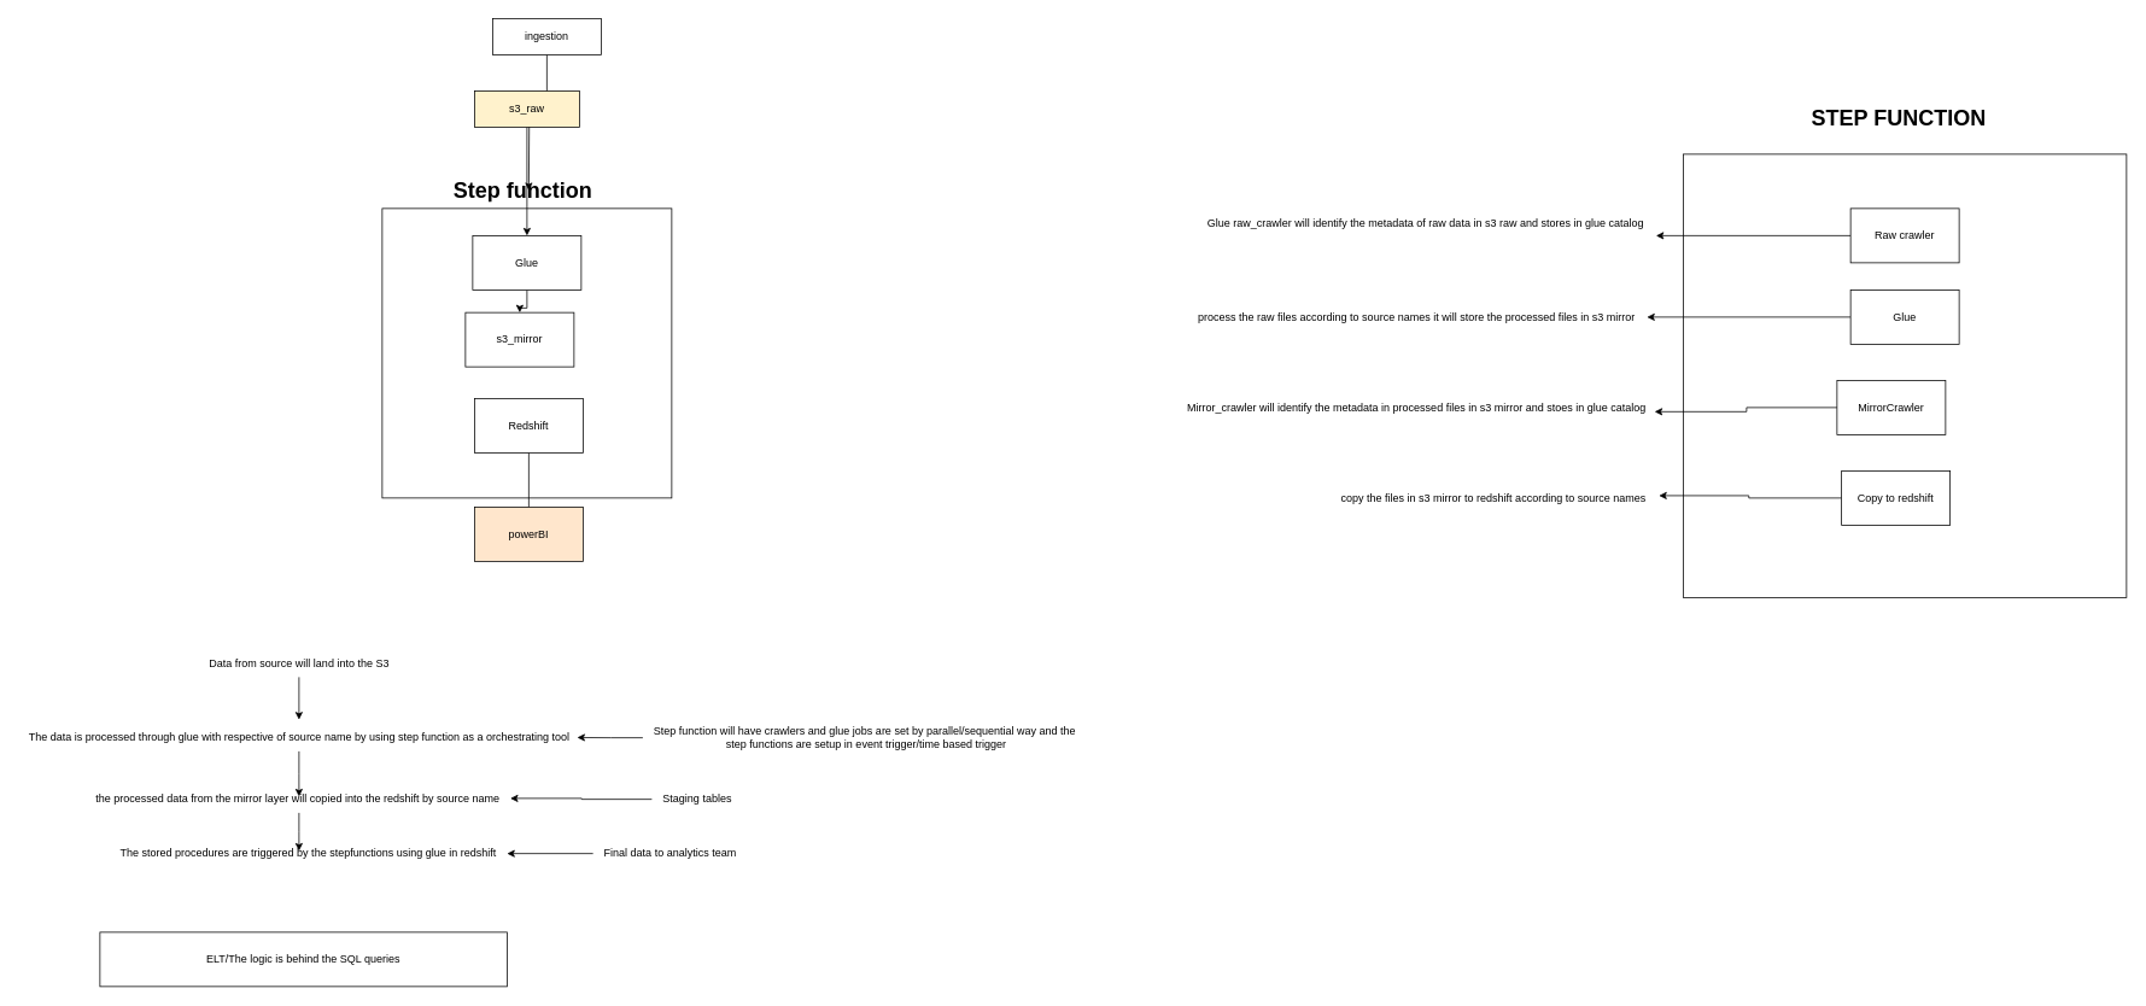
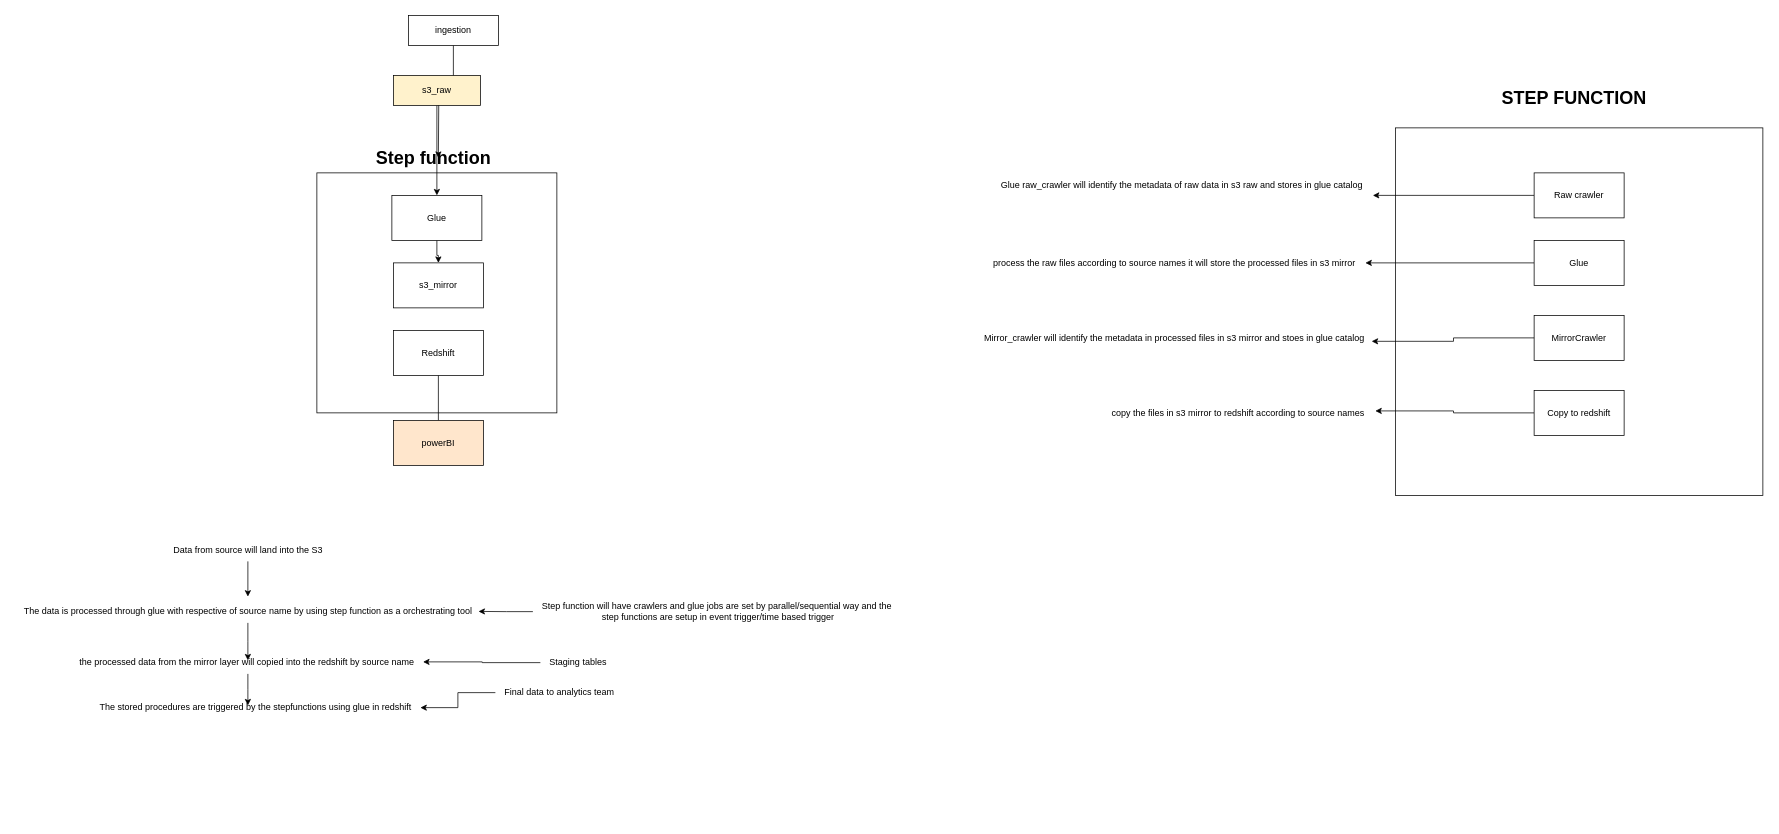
  <mxCell id="0" />
  <mxCell id="1" parent="0" />
  <mxCell id="2" value="" style="whiteSpace=wrap;html=1;aspect=fixed;" vertex="1" parent="1"><mxGeometry x="422" y="230" width="320" height="320" as="geometry" /></mxCell>
  <mxCell id="3" style="edgeStyle=orthogonalEdgeStyle;rounded=0;orthogonalLoop=1;jettySize=auto;html=1;" edge="1" parent="1" source="4"><mxGeometry relative="1" as="geometry"><mxPoint x="584" y="210" as="targetPoint" /></mxGeometry></mxCell>
  <mxCell id="4" value="ingestion" style="rounded=0;whiteSpace=wrap;html=1;" vertex="1" parent="1"><mxGeometry x="544" y="20" width="120" height="40" as="geometry" /></mxCell>
  <mxCell id="5" style="edgeStyle=orthogonalEdgeStyle;rounded=0;orthogonalLoop=1;jettySize=auto;html=1;entryX=0.5;entryY=0;entryDx=0;entryDy=0;" edge="1" parent="1" source="6" target="8"><mxGeometry relative="1" as="geometry" /></mxCell>
  <mxCell id="6" value="s3_raw" style="rounded=0;whiteSpace=wrap;html=1;fillColor=#fff2cc;" vertex="1" parent="1"><mxGeometry x="524" y="100" width="116" height="40" as="geometry" /></mxCell>
  <mxCell id="7" style="edgeStyle=orthogonalEdgeStyle;rounded=0;orthogonalLoop=1;jettySize=auto;html=1;" edge="1" parent="1" source="8" target="9"><mxGeometry relative="1" as="geometry" /></mxCell>
  <mxCell id="8" value="Glue" style="rounded=0;whiteSpace=wrap;html=1;" vertex="1" parent="1"><mxGeometry x="522" y="260" width="120" height="60" as="geometry" /></mxCell>
- <mxCell id="9" value="s3_mirror" style="rounded=0;whiteSpace=wrap;html=1;" vertex="1" parent="1"><mxGeometry x="514" y="345" width="120" height="60" as="geometry" /></mxCell>
+ <mxCell id="9" value="s3_mirror" style="rounded=0;whiteSpace=wrap;html=1;" vertex="1" parent="1"><mxGeometry x="524" y="350" width="120" height="60" as="geometry" /></mxCell>
  <mxCell id="10" style="edgeStyle=orthogonalEdgeStyle;rounded=0;orthogonalLoop=1;jettySize=auto;html=1;entryX=0.5;entryY=0;entryDx=0;entryDy=0;endArrow=none;" edge="1" parent="1" source="11" target="12"><mxGeometry relative="1" as="geometry" /></mxCell>
  <mxCell id="11" value="Redshift" style="rounded=0;whiteSpace=wrap;html=1;" vertex="1" parent="1"><mxGeometry x="524" y="440" width="120" height="60" as="geometry" /></mxCell>
  <mxCell id="12" value="powerBI" style="rounded=0;whiteSpace=wrap;html=1;fillColor=#ffe6cc;" vertex="1" parent="1"><mxGeometry x="524" y="560" width="120" height="60" as="geometry" /></mxCell>
  <mxCell id="13" value="&lt;h1 style=&quot;margin-top: 0px;&quot;&gt;Step function&lt;/h1&gt;" style="text;html=1;whiteSpace=wrap;overflow=hidden;rounded=0;" vertex="1" parent="1"><mxGeometry x="499" y="190" width="170" height="30" as="geometry" /></mxCell>
  <mxCell id="14" style="edgeStyle=orthogonalEdgeStyle;rounded=0;orthogonalLoop=1;jettySize=auto;html=1;" edge="1" parent="1" source="15"><mxGeometry relative="1" as="geometry"><mxPoint x="330" y="795" as="targetPoint" /></mxGeometry></mxCell>
  <mxCell id="15" value="Data from source will land into the S3" style="text;html=1;align=center;verticalAlign=middle;resizable=0;points=[];autosize=1;strokeColor=none;fillColor=none;" vertex="1" parent="1"><mxGeometry x="220" y="718" width="220" height="30" as="geometry" /></mxCell>
  <mxCell id="16" style="edgeStyle=orthogonalEdgeStyle;rounded=0;orthogonalLoop=1;jettySize=auto;html=1;" edge="1" parent="1" source="17"><mxGeometry relative="1" as="geometry"><mxPoint x="330" y="880" as="targetPoint" /></mxGeometry></mxCell>
  <mxCell id="17" value="The data is processed through glue with respective of source name by using step function as a orchestrating tool" style="text;html=1;align=center;verticalAlign=middle;resizable=0;points=[];autosize=1;strokeColor=none;fillColor=none;" vertex="1" parent="1"><mxGeometry x="20" y="800" width="620" height="30" as="geometry" /></mxCell>
  <mxCell id="18" value="Step function will have crawlers and glue jobs are set by parallel/sequential way and the&lt;br&gt;&amp;nbsp;step functions are setup in event trigger/time based trigger" style="text;html=1;align=center;verticalAlign=middle;resizable=0;points=[];autosize=1;strokeColor=none;fillColor=none;" vertex="1" parent="1"><mxGeometry x="710" y="795" width="490" height="40" as="geometry" /></mxCell>
  <mxCell id="19" style="edgeStyle=orthogonalEdgeStyle;rounded=0;orthogonalLoop=1;jettySize=auto;html=1;entryX=0.996;entryY=0.491;entryDx=0;entryDy=0;entryPerimeter=0;" edge="1" parent="1" source="18" target="17"><mxGeometry relative="1" as="geometry" /></mxCell>
  <mxCell id="20" style="edgeStyle=orthogonalEdgeStyle;rounded=0;orthogonalLoop=1;jettySize=auto;html=1;" edge="1" parent="1" source="21"><mxGeometry relative="1" as="geometry"><mxPoint x="330" y="940" as="targetPoint" /></mxGeometry></mxCell>
  <mxCell id="21" value="the processed data from the mirror layer will copied into the redshift by source name&amp;nbsp;" style="text;html=1;align=center;verticalAlign=middle;resizable=0;points=[];autosize=1;strokeColor=none;fillColor=none;" vertex="1" parent="1"><mxGeometry x="95" y="868" width="470" height="30" as="geometry" /></mxCell>
  <mxCell id="22" value="The stored procedures are triggered by the stepfunctions using glue in redshift" style="text;html=1;align=center;verticalAlign=middle;resizable=0;points=[];autosize=1;strokeColor=none;fillColor=none;" vertex="1" parent="1"><mxGeometry x="120" y="928" width="440" height="30" as="geometry" /></mxCell>
  <mxCell id="23" value="Staging tables" style="text;html=1;align=center;verticalAlign=middle;resizable=0;points=[];autosize=1;strokeColor=none;fillColor=none;" vertex="1" parent="1"><mxGeometry x="720" y="868" width="100" height="30" as="geometry" /></mxCell>
  <mxCell id="24" style="edgeStyle=orthogonalEdgeStyle;rounded=0;orthogonalLoop=1;jettySize=auto;html=1;entryX=0.997;entryY=0.467;entryDx=0;entryDy=0;entryPerimeter=0;" edge="1" parent="1" source="23" target="21"><mxGeometry relative="1" as="geometry" /></mxCell>
  <mxCell id="25" style="edgeStyle=orthogonalEdgeStyle;rounded=0;orthogonalLoop=1;jettySize=auto;html=1;" edge="1" parent="1" source="26" target="22"><mxGeometry relative="1" as="geometry" /></mxCell>
- <mxCell id="26" value="Final data to analytics team" style="text;html=1;align=center;verticalAlign=middle;resizable=0;points=[];autosize=1;strokeColor=none;fillColor=none;" vertex="1" parent="1"><mxGeometry x="655" y="928" width="170" height="30" as="geometry" /></mxCell>
- <mxCell id="27" value="ELT/The logic is behind the SQL queries" style="rounded=0;whiteSpace=wrap;html=1;" vertex="1" parent="1"><mxGeometry x="110" y="1030" width="450" height="60" as="geometry" /></mxCell>
+ <mxCell id="26" value="Final data to analytics team" style="text;html=1;align=center;verticalAlign=middle;resizable=0;points=[];autosize=1;strokeColor=none;fillColor=none;" vertex="1" parent="1"><mxGeometry x="660" y="908" width="170" height="30" as="geometry" /></mxCell>
  <mxCell id="28" value="Glue raw_crawler will identify the metadata of raw data in s3 raw and stores in glue catalog&lt;div&gt;&lt;br&gt;&lt;div&gt;&amp;nbsp;&amp;nbsp;&lt;/div&gt;&lt;/div&gt;" style="text;html=1;align=center;verticalAlign=middle;resizable=0;points=[];autosize=1;strokeColor=none;fillColor=none;" vertex="1" parent="1"><mxGeometry x="1320" y="230" width="510" height="60" as="geometry" /></mxCell>
  <mxCell id="29" value="" style="whiteSpace=wrap;html=1;aspect=fixed;" vertex="1" parent="1"><mxGeometry x="1860" y="170" width="490" height="490" as="geometry" /></mxCell>
  <mxCell id="30" style="edgeStyle=orthogonalEdgeStyle;rounded=0;orthogonalLoop=1;jettySize=auto;html=1;" edge="1" parent="1" source="31" target="28"><mxGeometry relative="1" as="geometry" /></mxCell>
  <mxCell id="31" value="Raw crawler" style="rounded=0;whiteSpace=wrap;html=1;" vertex="1" parent="1"><mxGeometry x="2045" y="230" width="120" height="60" as="geometry" /></mxCell>
  <mxCell id="32" style="edgeStyle=orthogonalEdgeStyle;rounded=0;orthogonalLoop=1;jettySize=auto;html=1;" edge="1" parent="1" source="33" target="39"><mxGeometry relative="1" as="geometry" /></mxCell>
  <mxCell id="33" value="Glue" style="rounded=0;whiteSpace=wrap;html=1;" vertex="1" parent="1"><mxGeometry x="2045" y="320" width="120" height="60" as="geometry" /></mxCell>
- <mxCell id="34" value="MirrorCrawler" style="rounded=0;whiteSpace=wrap;html=1;" vertex="1" parent="1"><mxGeometry x="2030" y="420" width="120" height="60" as="geometry" /></mxCell>
+ <mxCell id="34" value="MirrorCrawler" style="rounded=0;whiteSpace=wrap;html=1;" vertex="1" parent="1"><mxGeometry x="2045" y="420" width="120" height="60" as="geometry" /></mxCell>
  <mxCell id="35" style="edgeStyle=orthogonalEdgeStyle;rounded=0;orthogonalLoop=1;jettySize=auto;html=1;entryX=1.009;entryY=0.413;entryDx=0;entryDy=0;entryPerimeter=0;" edge="1" parent="1" source="36" target="38"><mxGeometry relative="1" as="geometry"><mxPoint x="1820" y="550" as="targetPoint" /></mxGeometry></mxCell>
- <mxCell id="36" value="Copy to redshift" style="rounded=0;whiteSpace=wrap;html=1;" vertex="1" parent="1"><mxGeometry x="2035" y="520" width="120" height="60" as="geometry" /></mxCell>
+ <mxCell id="36" value="Copy to redshift" style="rounded=0;whiteSpace=wrap;html=1;" vertex="1" parent="1"><mxGeometry x="2045" y="520" width="120" height="60" as="geometry" /></mxCell>
  <mxCell id="37" value="Mirror_crawler will identify the metadata in processed files in s3 mirror and stoes in glue catalog" style="text;html=1;align=center;verticalAlign=middle;resizable=0;points=[];autosize=1;strokeColor=none;fillColor=none;" vertex="1" parent="1"><mxGeometry x="1300" y="435" width="530" height="30" as="geometry" /></mxCell>
  <mxCell id="38" value="copy the files in s3 mirror to redshift according to source names" style="text;html=1;align=center;verticalAlign=middle;resizable=0;points=[];autosize=1;strokeColor=none;fillColor=none;" vertex="1" parent="1"><mxGeometry x="1470" y="535" width="360" height="30" as="geometry" /></mxCell>
  <mxCell id="39" value="process the raw files according to source names it will store the processed files in s3 mirror" style="text;html=1;align=center;verticalAlign=middle;resizable=0;points=[];autosize=1;strokeColor=none;fillColor=none;" vertex="1" parent="1"><mxGeometry x="1310" y="335" width="510" height="30" as="geometry" /></mxCell>
  <mxCell id="40" style="edgeStyle=orthogonalEdgeStyle;rounded=0;orthogonalLoop=1;jettySize=auto;html=1;entryX=0.997;entryY=0.653;entryDx=0;entryDy=0;entryPerimeter=0;" edge="1" parent="1" source="34" target="37"><mxGeometry relative="1" as="geometry" /></mxCell>
  <mxCell id="41" value="&lt;h1 style=&quot;margin-top: 0px;&quot;&gt;STEP FUNCTION&lt;/h1&gt;" style="text;html=1;whiteSpace=wrap;overflow=hidden;rounded=0;" vertex="1" parent="1"><mxGeometry x="2000" y="110" width="240" height="50" as="geometry" /></mxCell>
